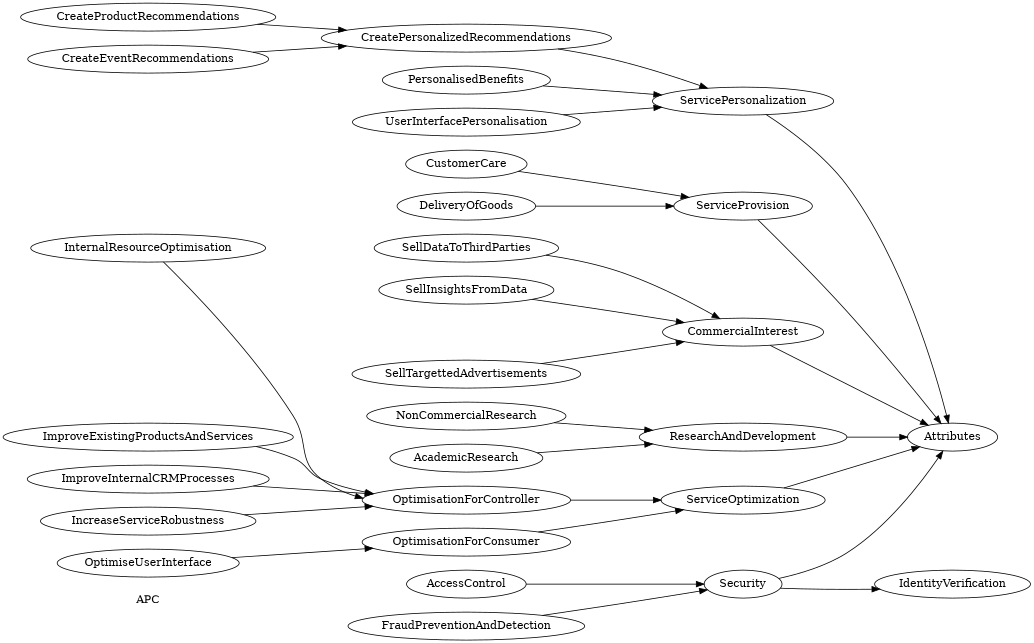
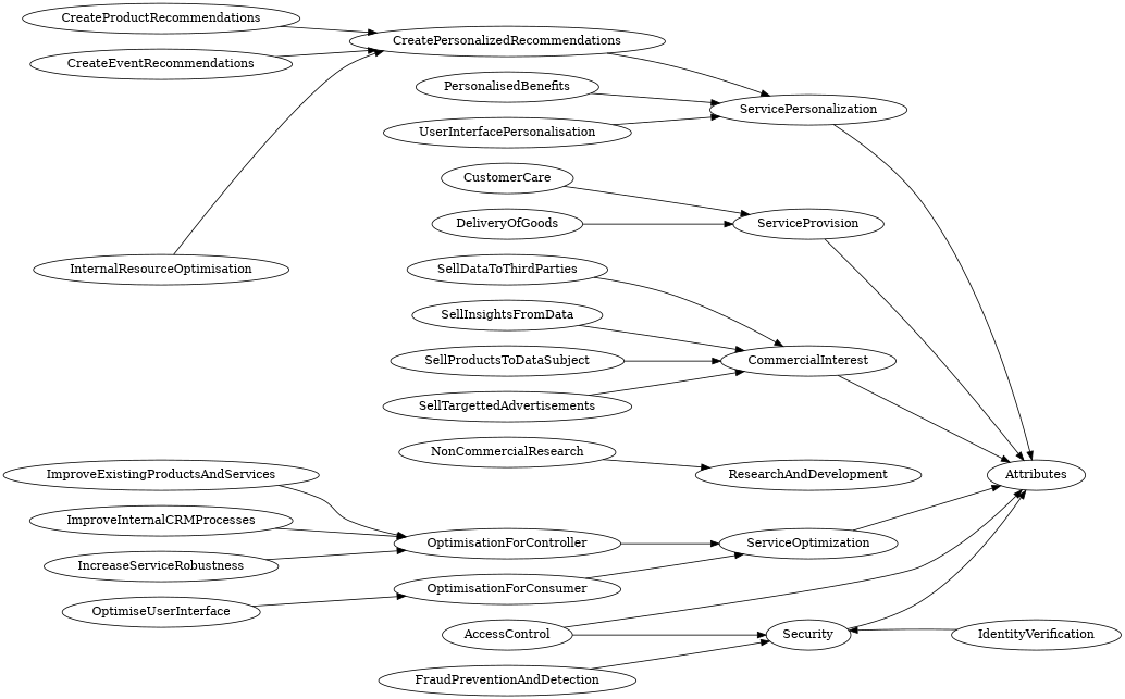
  strict digraph {
    rankdir=LR
    node [shape=ellipse]
-   APC [height=0 shape=none width=0]
    n2 [label=Attributes]
    CommercialInterest
    SellDataToThirdParties
    SellInsightsFromData
+   SellProductsToDataSubject
    SellTargettedAdvertisements
    ResearchAndDevelopment
-   AcademicResearch
    NonCommercialResearch
    Security
    AccessControl
    FraudPreventionAndDetection
    IdentityVerification
    ServiceOptimization
    OptimisationForConsumer
    OptimiseUserInterface
    OptimisationForController
    ImproveExistingProductsAndServices
    ImproveInternalCRMProcesses
    IncreaseServiceRobustness
    InternalResourceOptimisation
    ServicePersonalization
    CreatePersonalizedRecommendations
    CreateEventRecommendations
    CreateProductRecommendations
    PersonalisedBenefits
    UserInterfacePersonalisation
    ServiceProvision
    CustomerCare
    DeliveryOfGoods
    subgraph sub_1 {
      rank=same
    }
    subgraph sub_2 {
      rank=same
    }
    subgraph sub_3 {
      rank=same
    }
    subgraph sub_4 {
      subgraph sub_5 {
      }
    }
    subgraph sub_6 {
      subgraph sub_7 {
      }
    }
    subgraph sub_8 {
    }
    CommercialInterest -> n2
    SellDataToThirdParties -> CommercialInterest
    SellInsightsFromData -> CommercialInterest
+   SellProductsToDataSubject -> CommercialInterest
    SellTargettedAdvertisements -> CommercialInterest
-   ResearchAndDevelopment -> n2
-   AcademicResearch -> ResearchAndDevelopment
+   AccessControl -> n2
    NonCommercialResearch -> ResearchAndDevelopment
    Security -> n2
    AccessControl -> Security
    FraudPreventionAndDetection -> Security
-   Security -> IdentityVerification
+   IdentityVerification -> Security
    ServiceOptimization -> n2
    OptimisationForConsumer -> ServiceOptimization
    OptimiseUserInterface -> OptimisationForConsumer
    OptimisationForController -> ServiceOptimization
    ImproveExistingProductsAndServices -> OptimisationForController
    ImproveInternalCRMProcesses -> OptimisationForController
    IncreaseServiceRobustness -> OptimisationForController
-   InternalResourceOptimisation -> OptimisationForController
+   InternalResourceOptimisation -> CreatePersonalizedRecommendations
    ServicePersonalization -> n2
    CreatePersonalizedRecommendations -> ServicePersonalization
    CreateEventRecommendations -> CreatePersonalizedRecommendations
    CreateProductRecommendations -> CreatePersonalizedRecommendations
    PersonalisedBenefits -> ServicePersonalization
    UserInterfacePersonalisation -> ServicePersonalization
    ServiceProvision -> n2
    CustomerCare -> ServiceProvision
    DeliveryOfGoods -> ServiceProvision
  }
